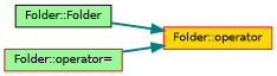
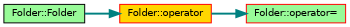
  digraph {
    rankdir=RL
    node [color=red fillcolor=palegreen fontname=Helvetica fontsize=10 shape=record style=filled]
    edge [color=teal dir=back fontname=Helvetica fontsize=10 labelfontname=Helvetica labelfontsize=10 style=bold]
    n1 [fillcolor=gold fontcolor=black height=0.2 label="Folder::operator" width=0.4]
    n2 [color=black height=0.2 label="Folder::Folder" width=0.4]
    n3 [height=0.2 label="Folder::operator=" width=0.4]
    n1 -> n2
-   n1 -> n3
+   n3 -> n1
  }
